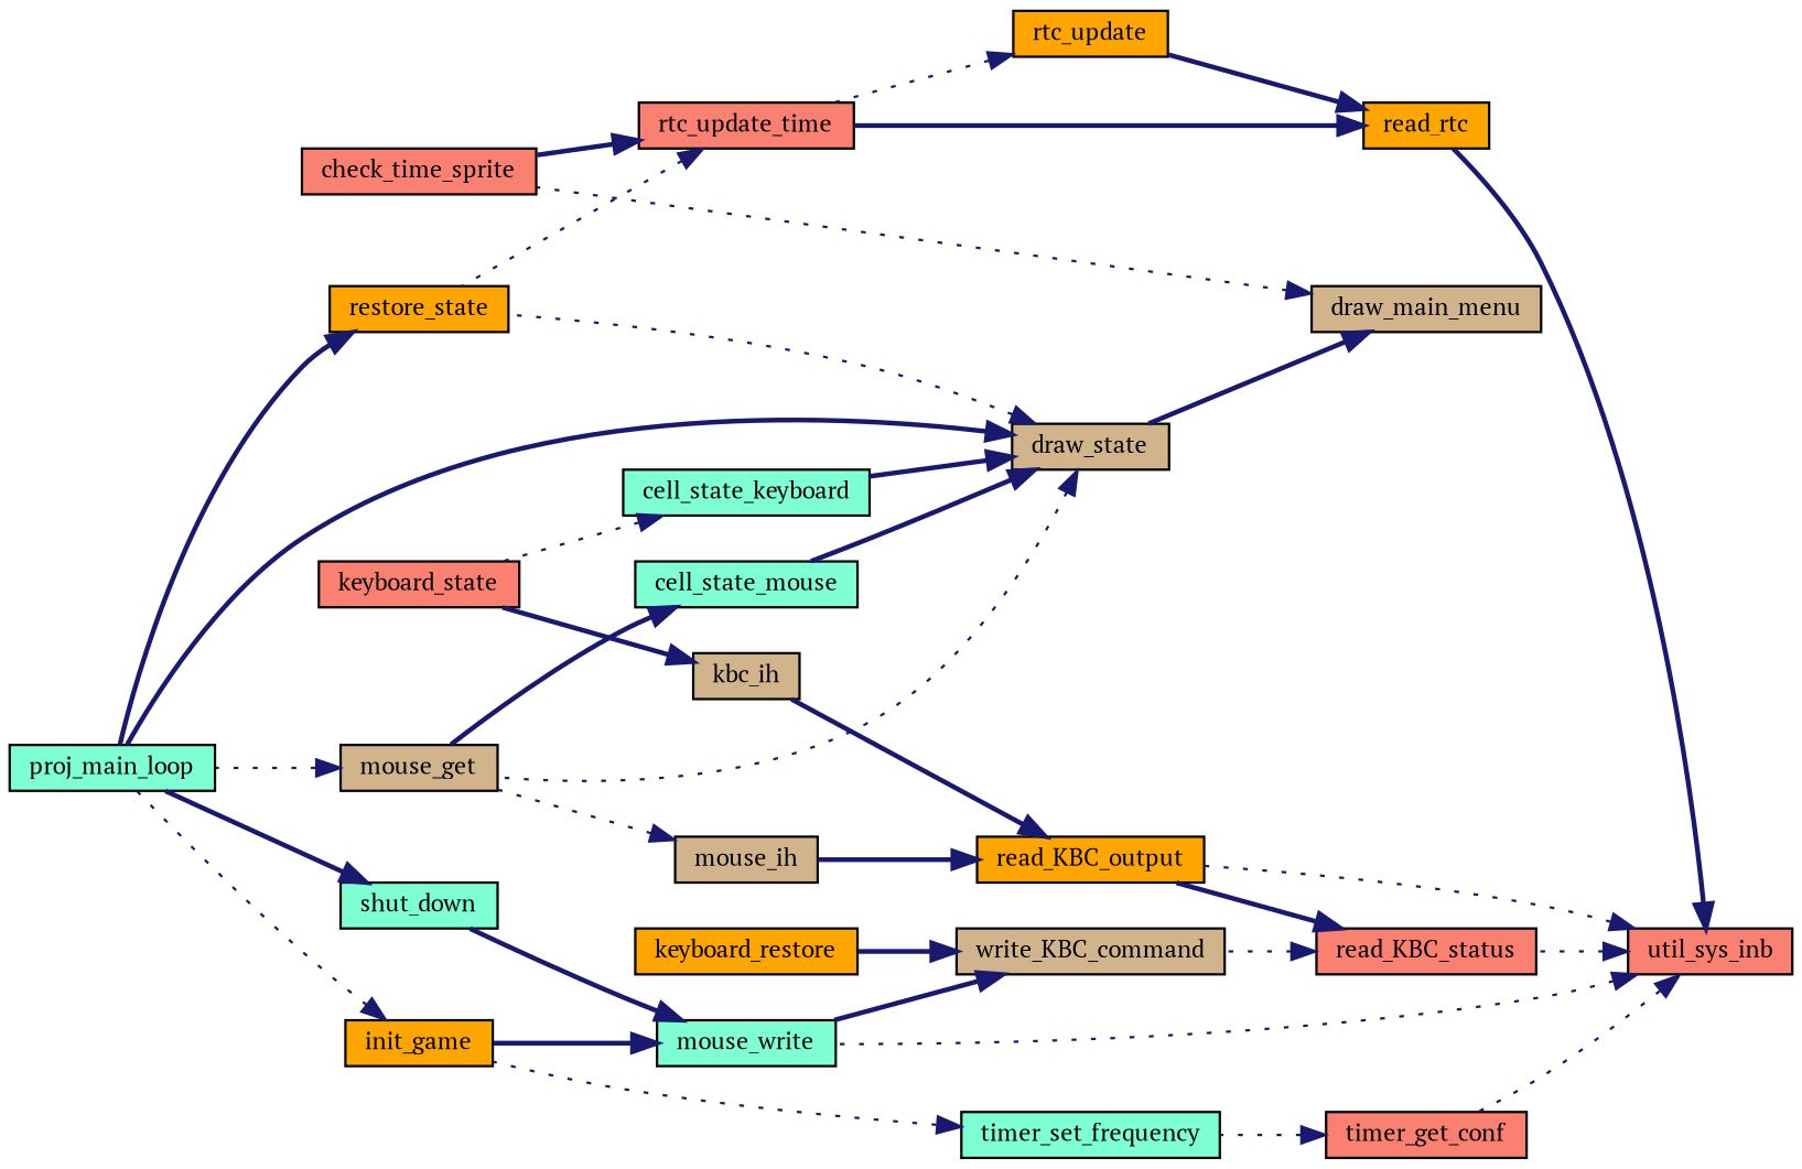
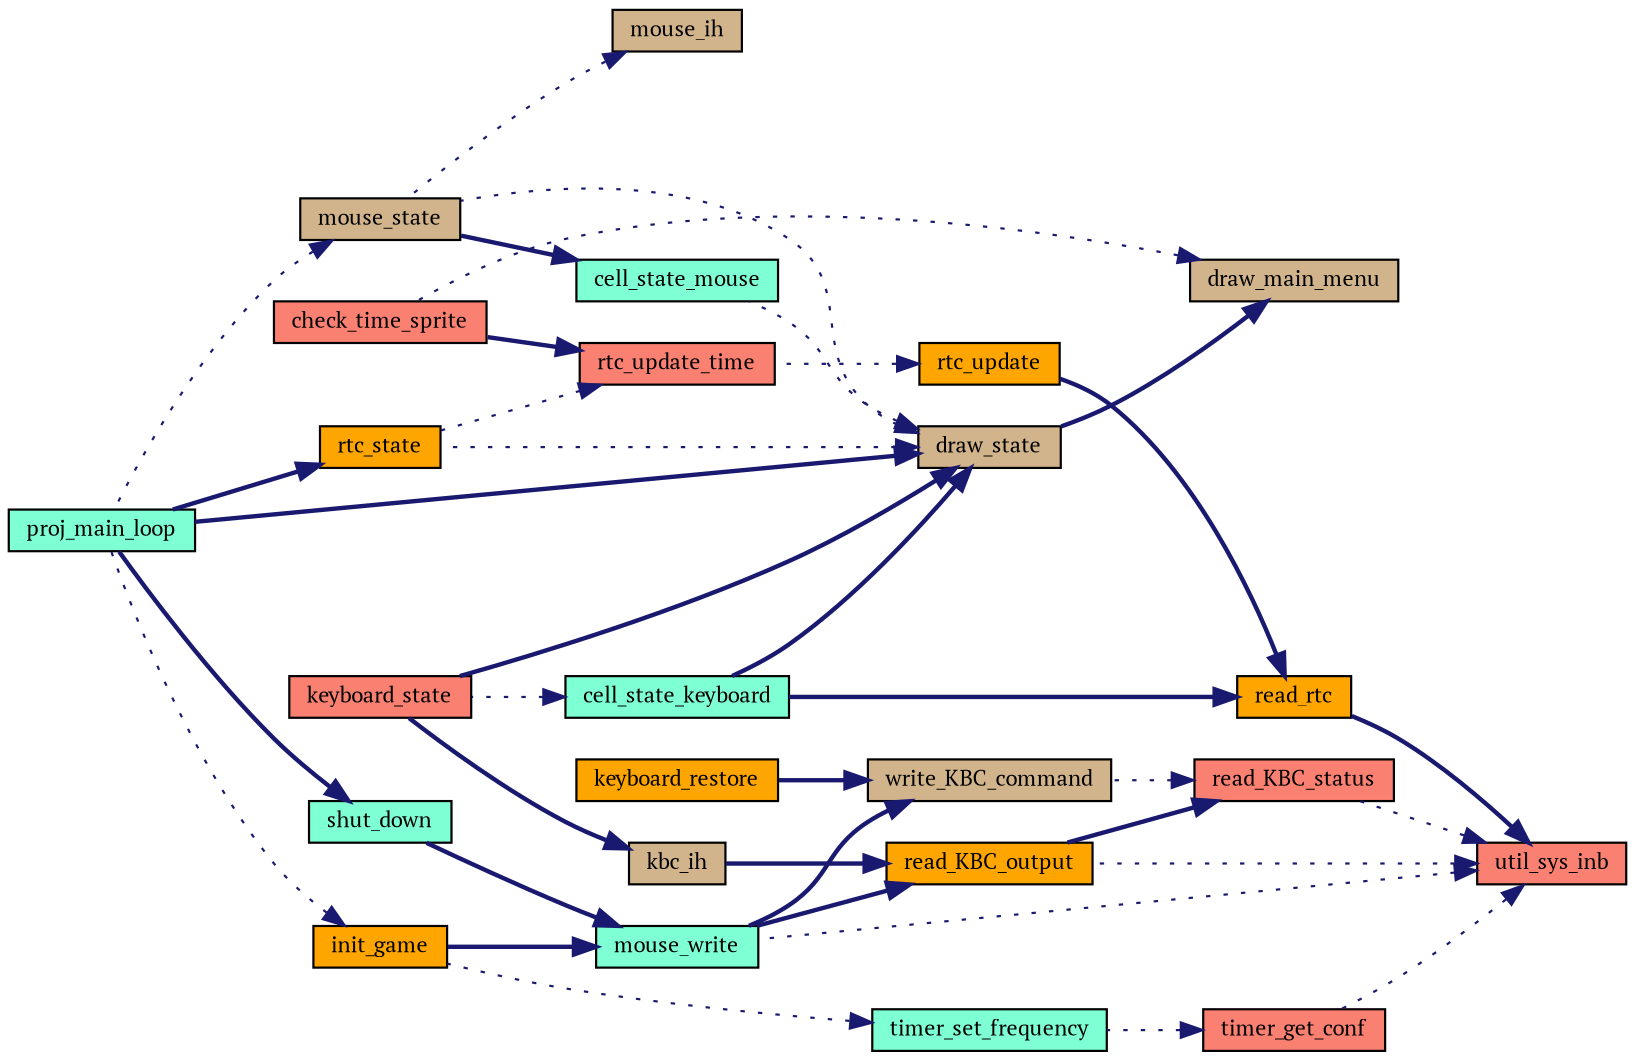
  digraph {
    fontname="PT Serif"
    rankdir=RL
    node [color=black fillcolor=salmon fontname="PT Serif" fontsize=10 shape=record style=filled]
    edge [color=midnightblue dir=back fontname="PT Serif" fontsize=10 labelfontname=Helvetica labelfontsize=10 style=bold]
    n1 [fontcolor=black height=0.2 label=util_sys_inb width=0.4]
    n2 [fillcolor=aquamarine height=0.2 label=mouse_write width=0.4]
    n3 [fillcolor=orange height=0.2 label=read_KBC_output width=0.4]
    n4 [height=0.2 label=read_KBC_status width=0.4]
    n5 [fillcolor=orange height=0.2 label=read_rtc width=0.4]
    n6 [height=0.2 label=timer_get_conf width=0.4]
    n7 [fillcolor=orange height=0.2 label=init_game width=0.4]
    n8 [fillcolor=aquamarine height=0.2 label=shut_down width=0.4]
    n9 [fillcolor=tan height=0.2 label=kbc_ih width=0.4]
    n10 [fillcolor=tan height=0.2 label=mouse_ih width=0.4]
    n11 [fillcolor=tan height=0.2 label=write_KBC_command width=0.4]
    n12 [fillcolor=orange height=0.2 label=rtc_update width=0.4]
    n13 [height=0.2 label=rtc_update_time width=0.4]
    n14 [fillcolor=aquamarine height=0.2 label=timer_set_frequency width=0.4]
    n15 [fillcolor=aquamarine height=0.2 label=proj_main_loop width=0.4]
    n16 [height=0.2 label=keyboard_state width=0.4]
    n17 [fillcolor=orange height=0.2 label=keyboard_restore width=0.4]
-   n18 [fillcolor=tan height=0.2 label=mouse_get width=0.4]
+   n18 [fillcolor=tan height=0.2 label=mouse_state width=0.4]
    n19 [height=0.2 label=check_time_sprite width=0.4]
-   n20 [fillcolor=orange height=0.2 label=restore_state width=0.4]
+   n20 [fillcolor=orange height=0.2 label=rtc_state width=0.4]
    n21 [fillcolor=tan height=0.2 label=draw_main_menu width=0.4]
    n22 [fillcolor=tan height=0.2 label=draw_state width=0.4]
    n23 [fillcolor=aquamarine height=0.2 label=cell_state_keyboard width=0.4]
    n24 [fillcolor=aquamarine height=0.2 label=cell_state_mouse width=0.4]
    n1 -> n2 [style=dotted]
    n1 -> n3 [style=dotted]
    n1 -> n4 [style=dotted]
    n1 -> n5
    n1 -> n6 [style=dotted]
    n2 -> n7
    n2 -> n8
    n3 -> n9
-   n3 -> n10
+   n3 -> n2
    n4 -> n3
    n4 -> n11 [style=dotted]
    n5 -> n12
-   n5 -> n13
+   n5 -> n23
    n6 -> n14 [style=dotted]
    n7 -> n15 [style=dotted]
    n8 -> n15
    n9 -> n16
    n10 -> n18 [style=dotted]
    n11 -> n2
    n11 -> n17
    n12 -> n13 [style=dotted]
    n13 -> n19
    n13 -> n20 [style=dotted]
    n14 -> n7 [style=dotted]
    n18 -> n15 [style=dotted]
    n20 -> n15
    n21 -> n19 [style=dotted]
    n21 -> n22
    n22 -> n15
+   n22 -> n16
    n22 -> n18 [style=dotted]
    n22 -> n20 [style=dotted]
    n22 -> n23
-   n22 -> n24
+   n22 -> n24 [style=dotted]
    n23 -> n16 [style=dotted]
    n24 -> n18
  }
